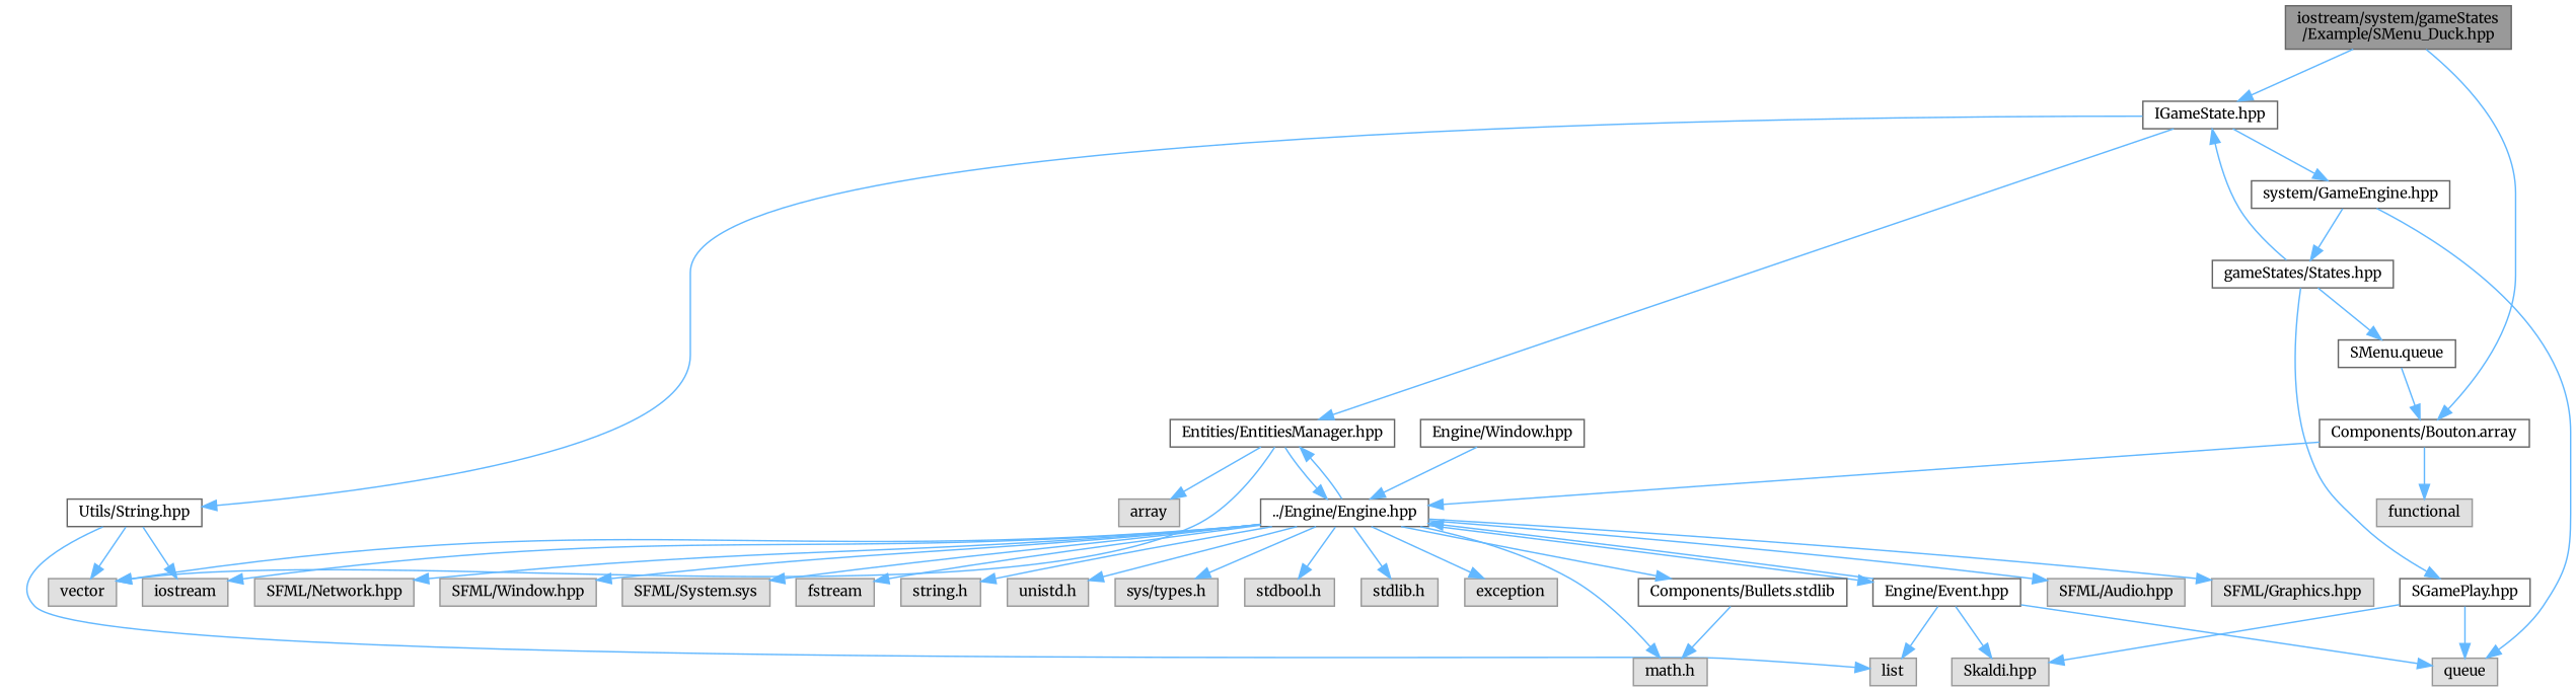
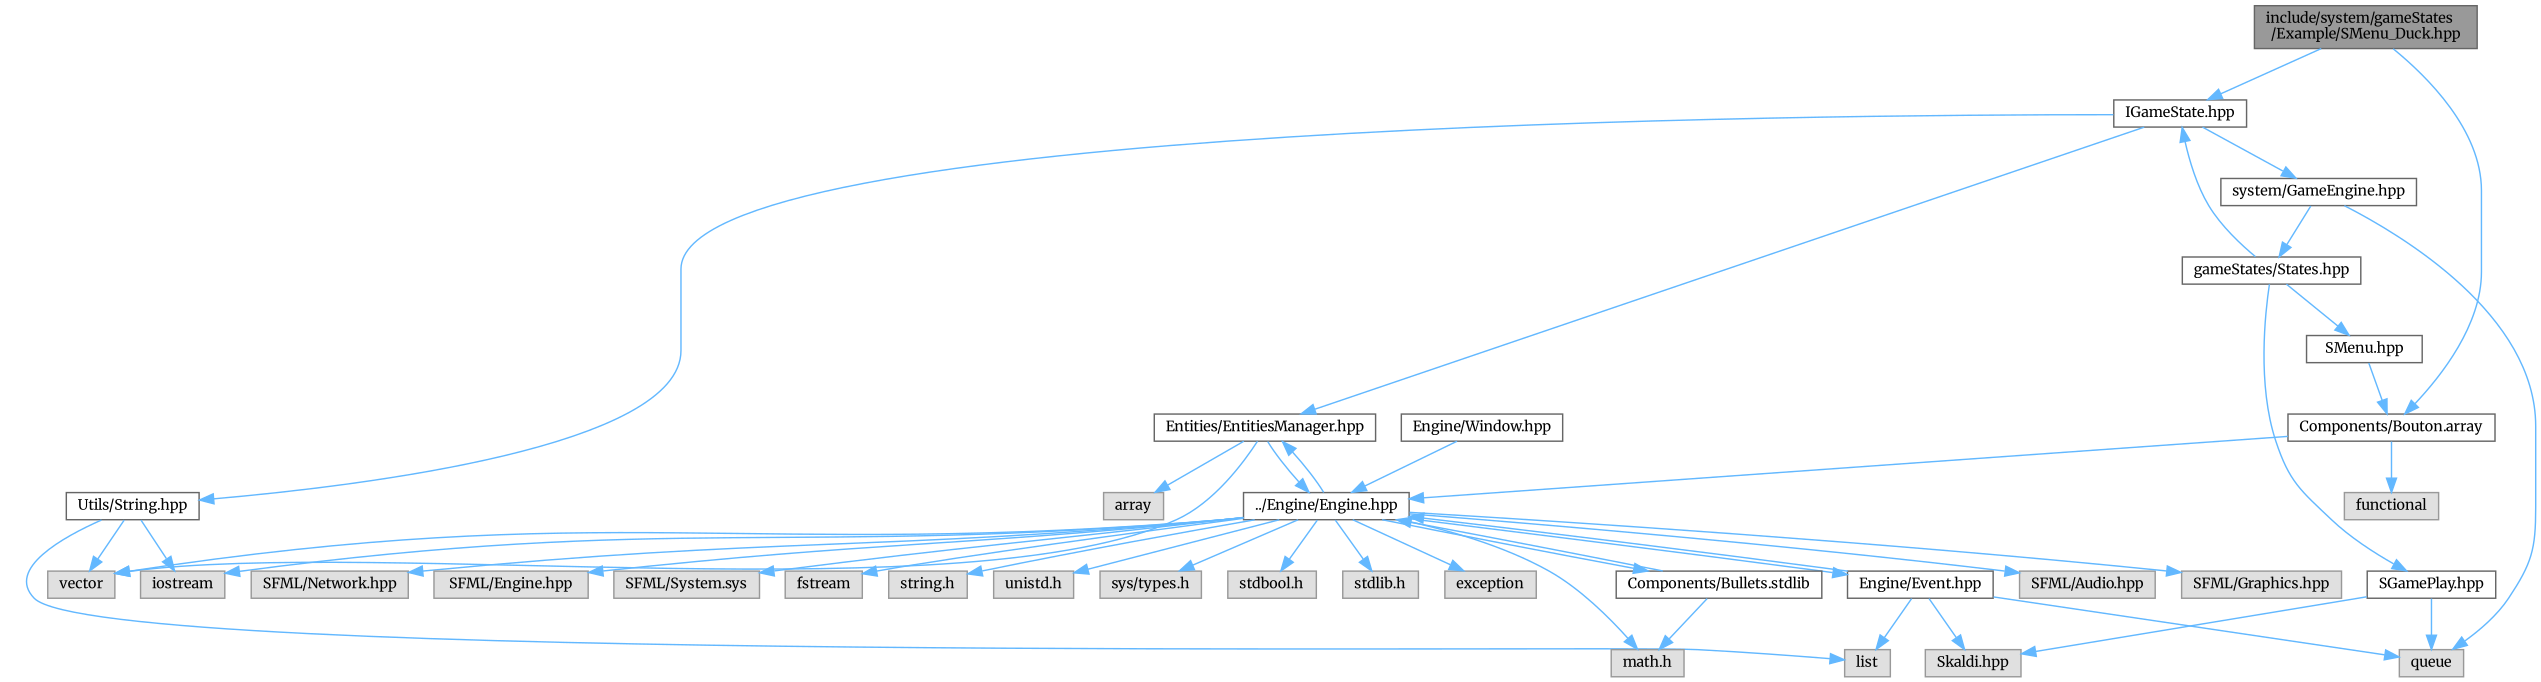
  digraph {
    fontname=Merriweather
    node [color=grey60 fillcolor="#E0E0E0" fontname=Merriweather fontsize=10 shape=box style=filled]
    edge [color=steelblue1 fontname=Merriweather fontsize=10 labelfontname=Helvetica labelfontsize=10 style=solid]
-   n1 [color=gray40 fillcolor=grey60 fontcolor=black height=0.2 label="iostream/system/gameStates\l/Example/SMenu_Duck.hpp" width=0.4]
+   n1 [color=gray40 fillcolor=grey60 fontcolor=black height=0.2 label="include/system/gameStates\l/Example/SMenu_Duck.hpp" width=0.4]
    n2 [color=grey40 fillcolor=white height=0.2 label="IGameState.hpp" width=0.4]
    n3 [color=grey40 fillcolor=white height=0.2 label="Components/Bouton.array" width=0.4]
    n4 [color=grey40 fillcolor=white height=0.2 label="Entities/EntitiesManager.hpp" width=0.4]
    n5 [color=grey40 fillcolor=white height=0.2 label="Utils/String.hpp" width=0.4]
    n6 [color=grey40 fillcolor=white height=0.2 label="system/GameEngine.hpp" width=0.4]
    n7 [color=grey40 fillcolor=white height=0.2 label="../Engine/Engine.hpp" width=0.4]
    n8 [height=0.2 label=functional width=0.4]
    n9 [height=0.2 label=vector width=0.4]
    n10 [height=0.2 label=array width=0.4]
    n11 [height=0.2 label=iostream width=0.4]
    n12 [height=0.2 label=list width=0.4]
    n13 [height=0.2 label=queue width=0.4]
    n14 [color=grey40 fillcolor=white height=0.2 label="gameStates/States.hpp" width=0.4]
    n15 [height=0.2 label="SFML/Audio.hpp" width=0.4]
    n16 [height=0.2 label="SFML/Graphics.hpp" width=0.4]
    n17 [height=0.2 label="SFML/Network.hpp" width=0.4]
-   n18 [height=0.2 label="SFML/Window.hpp" width=0.4]
+   n18 [height=0.2 label="SFML/Engine.hpp" width=0.4]
    n19 [height=0.2 label="SFML/System.sys" width=0.4]
    n20 [height=0.2 label=fstream width=0.4]
    n21 [height=0.2 label="string.h" width=0.4]
    n22 [height=0.2 label="unistd.h" width=0.4]
    n23 [height=0.2 label="sys/types.h" width=0.4]
    n24 [height=0.2 label="stdbool.h" width=0.4]
    n25 [height=0.2 label="stdlib.h" width=0.4]
    n26 [height=0.2 label=exception width=0.4]
    n27 [color=grey40 fillcolor=white height=0.2 label="Engine/Event.hpp" width=0.4]
    n28 [color=grey40 fillcolor=white height=0.2 label="Components/Bullets.stdlib" width=0.4]
    n29 [height=0.2 label="math.h" width=0.4]
    n30 [color=grey40 fillcolor=white height=0.2 label="Engine/Window.hpp" width=0.4]
    n31 [height=0.2 label="Skaldi.hpp" width=0.4]
-   n32 [color=grey40 fillcolor=white height=0.2 label="SMenu.queue" width=0.4]
+   n32 [color=grey40 fillcolor=white height=0.2 label="SMenu.hpp" width=0.4]
    n33 [color=grey40 fillcolor=white height=0.2 label="SGamePlay.hpp" width=0.4]
    n1 -> n2
    n1 -> n3
    n2 -> n4
    n2 -> n5
    n2 -> n6
    n3 -> n7
    n3 -> n8
    n4 -> n7
    n4 -> n9
    n4 -> n10
    n5 -> n9
    n5 -> n11
    n5 -> n12
    n6 -> n13
    n6 -> n14
    n7 -> n4
    n7 -> n9
    n7 -> n11
    n7 -> n15
    n7 -> n16
    n7 -> n17
    n7 -> n18
    n7 -> n19
    n7 -> n20
    n7 -> n21
    n7 -> n22
    n7 -> n23
    n7 -> n24
    n7 -> n25
    n7 -> n26
    n7 -> n27
    n7 -> n28
    n7 -> n29
    n14 -> n2
    n14 -> n32
    n14 -> n33
    n27 -> n7
    n27 -> n12
    n27 -> n13
    n27 -> n31
+   n28 -> n7
    n28 -> n29
    n30 -> n7
    n32 -> n3
    n33 -> n13
    n33 -> n31
  }
